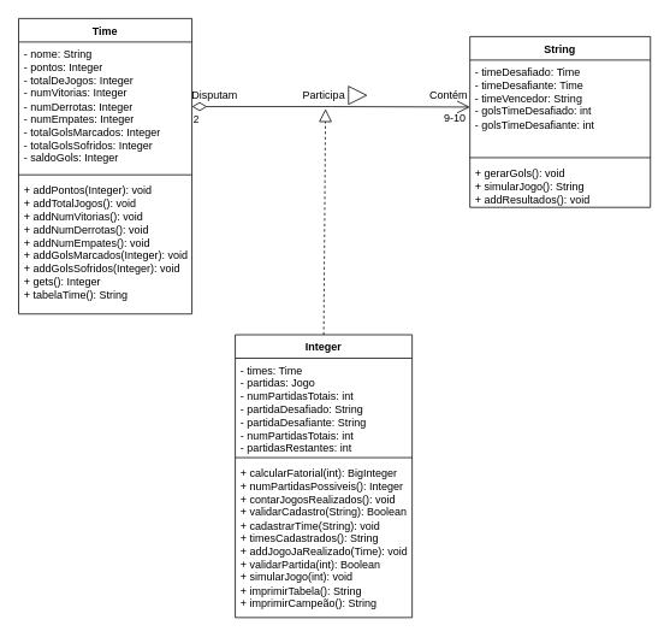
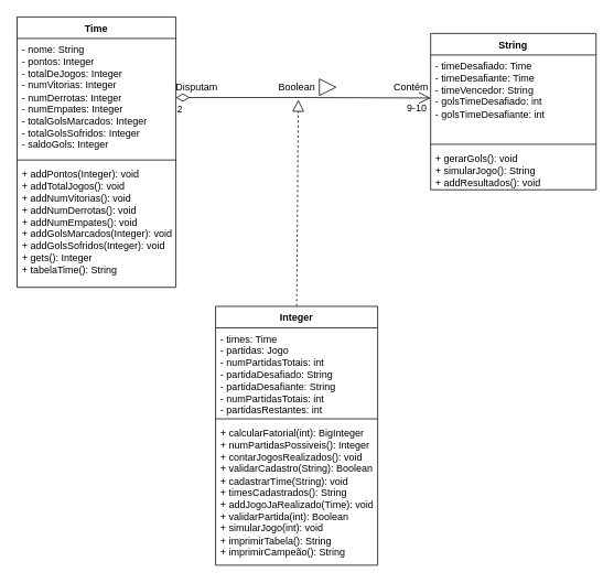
  <mxCell id="0" />
  <mxCell id="1" parent="0" />
  <mxCell id="2" value="Time" style="swimlane;fontStyle=1;align=center;verticalAlign=top;childLayout=stackLayout;horizontal=1;startSize=26;horizontalStack=0;resizeParent=1;resizeParentMax=0;resizeLast=0;collapsible=1;marginBottom=0;whiteSpace=wrap;html=1;" vertex="1" parent="1"><mxGeometry x="20" y="20" width="192" height="327" as="geometry" /></mxCell>
  <mxCell id="3" value="- nome: String&lt;div&gt;- pontos: Integer&lt;/div&gt;&lt;div&gt;- totalDeJogos: Integer&lt;/div&gt;&lt;div&gt;- numVitorias: Integer&lt;/div&gt;&lt;div&gt;- numDerrotas: Integer&lt;/div&gt;&lt;div&gt;- numEmpates: Integer&lt;/div&gt;&lt;div&gt;- totalGolsMarcados: Integer&lt;/div&gt;&lt;div&gt;- totalGolsSofridos: Integer&lt;/div&gt;&lt;div&gt;- saldoGols: Integer&lt;/div&gt;" style="text;strokeColor=none;fillColor=none;align=left;verticalAlign=top;spacingLeft=4;spacingRight=4;overflow=hidden;rotatable=0;points=[[0,0.5],[1,0.5]];portConstraint=eastwest;whiteSpace=wrap;html=1;" vertex="1" parent="2"><mxGeometry y="26" width="192" height="143" as="geometry" /></mxCell>
  <mxCell id="4" value="" style="line;strokeWidth=1;fillColor=none;align=left;verticalAlign=middle;spacingTop=-1;spacingLeft=3;spacingRight=3;rotatable=0;labelPosition=right;points=[];portConstraint=eastwest;strokeColor=inherit;" vertex="1" parent="2"><mxGeometry y="169" width="192" height="8" as="geometry" /></mxCell>
  <mxCell id="5" value="&lt;div&gt;+ addPontos(Integer): void&lt;/div&gt;&lt;div&gt;+ addTotalJogos(): void&lt;/div&gt;&lt;div&gt;+ addNumVitorias(): void&lt;/div&gt;&lt;div&gt;+ addNumDerrotas(): void&lt;/div&gt;&lt;div&gt;+ addNumEmpates(): void&lt;/div&gt;&lt;div&gt;+ addGolsMarcados(Integer): void&lt;/div&gt;&lt;div&gt;+ addGolsSofridos(Integer): void&lt;/div&gt;&lt;div&gt;+ gets(): Integer&lt;/div&gt;+ tabelaTime(): String" style="text;strokeColor=none;fillColor=none;align=left;verticalAlign=top;spacingLeft=4;spacingRight=4;overflow=hidden;rotatable=0;points=[[0,0.5],[1,0.5]];portConstraint=eastwest;whiteSpace=wrap;html=1;" vertex="1" parent="2"><mxGeometry y="177" width="192" height="150" as="geometry" /></mxCell>
  <mxCell id="6" value="String" style="swimlane;fontStyle=1;align=center;verticalAlign=top;childLayout=stackLayout;horizontal=1;startSize=26;horizontalStack=0;resizeParent=1;resizeParentMax=0;resizeLast=0;collapsible=1;marginBottom=0;whiteSpace=wrap;html=1;" vertex="1" parent="1"><mxGeometry x="520" y="40" width="200" height="189" as="geometry" /></mxCell>
  <mxCell id="7" value="- timeDesafiado: Time&lt;div&gt;- timeDesafiante: Time&lt;/div&gt;&lt;div&gt;- timeVencedor: String&lt;/div&gt;&lt;div&gt;- golsTimeDesafiado: int&lt;/div&gt;&lt;div&gt;- golsTimeDesafiante: int&lt;/div&gt;" style="text;strokeColor=none;fillColor=none;align=left;verticalAlign=top;spacingLeft=4;spacingRight=4;overflow=hidden;rotatable=0;points=[[0,0.5],[1,0.5]];portConstraint=eastwest;whiteSpace=wrap;html=1;" vertex="1" parent="6"><mxGeometry y="26" width="200" height="104" as="geometry" /></mxCell>
  <mxCell id="8" value="" style="line;strokeWidth=1;fillColor=none;align=left;verticalAlign=middle;spacingTop=-1;spacingLeft=3;spacingRight=3;rotatable=0;labelPosition=right;points=[];portConstraint=eastwest;strokeColor=inherit;" vertex="1" parent="6"><mxGeometry y="130" width="200" height="8" as="geometry" /></mxCell>
  <mxCell id="9" value="+ gerarGols(): void&lt;div&gt;+ simularJogo(): String&lt;div&gt;+ addResultados(): void&lt;/div&gt;&lt;div&gt;&lt;br&gt;&lt;/div&gt;&lt;/div&gt;" style="text;strokeColor=none;fillColor=none;align=left;verticalAlign=top;spacingLeft=4;spacingRight=4;overflow=hidden;rotatable=0;points=[[0,0.5],[1,0.5]];portConstraint=eastwest;whiteSpace=wrap;html=1;" vertex="1" parent="6"><mxGeometry y="138" width="200" height="51" as="geometry" /></mxCell>
  <mxCell id="10" value="Integer" style="swimlane;fontStyle=1;align=center;verticalAlign=top;childLayout=stackLayout;horizontal=1;startSize=26;horizontalStack=0;resizeParent=1;resizeParentMax=0;resizeLast=0;collapsible=1;marginBottom=0;whiteSpace=wrap;html=1;" vertex="1" parent="1"><mxGeometry x="260" y="370" width="196" height="313" as="geometry" /></mxCell>
  <mxCell id="11" value="- times: Time&lt;div&gt;- partidas: Jogo&lt;/div&gt;&lt;div&gt;- numPartidasTotais: int&lt;/div&gt;&lt;div&gt;&lt;div&gt;- partidaDesafiado: String&lt;/div&gt;&lt;div&gt;- partidaDesafiante: String&lt;/div&gt;&lt;/div&gt;&lt;div&gt;- numPartidasTotais: int&lt;/div&gt;&lt;div&gt;- partidasRestantes: int&lt;/div&gt;" style="text;strokeColor=none;fillColor=none;align=left;verticalAlign=top;spacingLeft=4;spacingRight=4;overflow=hidden;rotatable=0;points=[[0,0.5],[1,0.5]];portConstraint=eastwest;whiteSpace=wrap;html=1;" vertex="1" parent="10"><mxGeometry y="26" width="196" height="106" as="geometry" /></mxCell>
  <mxCell id="12" value="" style="line;strokeWidth=1;fillColor=none;align=left;verticalAlign=middle;spacingTop=-1;spacingLeft=3;spacingRight=3;rotatable=0;labelPosition=right;points=[];portConstraint=eastwest;strokeColor=inherit;" vertex="1" parent="10"><mxGeometry y="132" width="196" height="8" as="geometry" /></mxCell>
  <mxCell id="13" value="&lt;div&gt;+ calcularFatorial(int): BigInteger&lt;/div&gt;+ numPartidasPossiveis(): Integer&lt;div&gt;+ contarJogosRealizados(): void&lt;/div&gt;&lt;div&gt;+ validarCadastro(String): Boolean&lt;/div&gt;&lt;div&gt;+ cadastrarTime(String): void&lt;/div&gt;&lt;div&gt;+ timesCadastrados(): String&lt;/div&gt;&lt;div&gt;+ addJogoJaRealizado(Time): void&lt;br&gt;&lt;/div&gt;&lt;div&gt;+ validarPartida(int): Boolean&amp;nbsp;&lt;/div&gt;&lt;div&gt;+ simularJogo(int): void&lt;/div&gt;&lt;div&gt;+ imprimirTabela(): String&lt;/div&gt;&lt;div&gt;+ imprimirCampeão(): String&lt;/div&gt;" style="text;strokeColor=none;fillColor=none;align=left;verticalAlign=top;spacingLeft=4;spacingRight=4;overflow=hidden;rotatable=0;points=[[0,0.5],[1,0.5]];portConstraint=eastwest;whiteSpace=wrap;html=1;" vertex="1" parent="10"><mxGeometry y="140" width="196" height="173" as="geometry" /></mxCell>
  <mxCell id="14" value="2" style="endArrow=open;html=1;endSize=12;startArrow=diamondThin;startSize=14;startFill=0;edgeStyle=orthogonalEdgeStyle;align=left;verticalAlign=bottom;rounded=0;entryX=0;entryY=0.5;entryDx=0;entryDy=0;exitX=1;exitY=0.5;exitDx=0;exitDy=0;" edge="1" parent="1" source="3" target="7"><mxGeometry x="-1" y="-22" relative="1" as="geometry"><mxPoint x="240" y="140" as="sourcePoint" /><mxPoint x="362" y="140" as="targetPoint" /><Array as="points" /><mxPoint y="1" as="offset" /></mxGeometry></mxCell>
  <mxCell id="15" value="" style="endArrow=block;dashed=1;endFill=0;endSize=12;html=1;rounded=0;exitX=0.5;exitY=0;exitDx=0;exitDy=0;" edge="1" parent="1" source="10"><mxGeometry width="160" relative="1" as="geometry"><mxPoint x="290" y="210" as="sourcePoint" /><mxPoint x="360" y="120" as="targetPoint" /></mxGeometry></mxCell>
  <mxCell id="16" value="" style="triangle;whiteSpace=wrap;html=1;" vertex="1" parent="1"><mxGeometry x="385.5" y="95" width="20" height="20" as="geometry" /></mxCell>
- <mxCell id="17" value="Participa" style="text;html=1;align=center;verticalAlign=middle;resizable=0;points=[];autosize=1;strokeColor=none;fillColor=none;" vertex="1" parent="1"><mxGeometry x="323" y="90" width="70" height="30" as="geometry" /></mxCell>
+ <mxCell id="17" value="Boolean" style="text;html=1;align=center;verticalAlign=middle;resizable=0;points=[];autosize=1;strokeColor=none;fillColor=none;" vertex="1" parent="1"><mxGeometry x="323" y="90" width="70" height="30" as="geometry" /></mxCell>
  <mxCell id="18" value="Contém" style="text;html=1;align=center;verticalAlign=middle;resizable=0;points=[];autosize=1;strokeColor=none;fillColor=none;" vertex="1" parent="1"><mxGeometry x="461" y="90" width="70" height="30" as="geometry" /></mxCell>
  <mxCell id="19" value="9-10" style="text;html=1;align=center;verticalAlign=middle;resizable=0;points=[];autosize=1;strokeColor=none;fillColor=none;" vertex="1" parent="1"><mxGeometry x="478" y="116" width="50" height="30" as="geometry" /></mxCell>
  <mxCell id="20" value="Disputam" style="text;html=1;align=center;verticalAlign=middle;resizable=0;points=[];autosize=1;strokeColor=none;fillColor=none;" vertex="1" parent="1"><mxGeometry x="202" y="90" width="70" height="30" as="geometry" /></mxCell>
